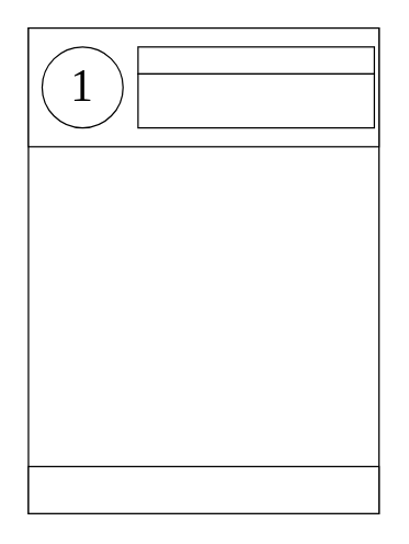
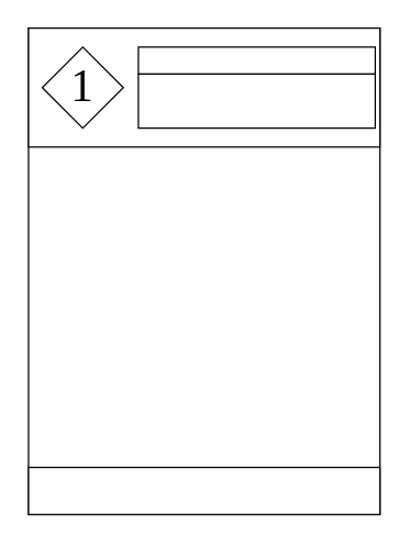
  <mxCell id="0" />
  <mxCell id="1" parent="0" />
  <mxCell id="2" value="" style="rounded=0;whiteSpace=wrap;html=1;fillColor=none;" vertex="1" parent="1"><mxGeometry x="20" y="20" width="255.905" height="354.33" as="geometry" /></mxCell>
  <mxCell id="3" value="" style="rounded=0;whiteSpace=wrap;html=1;" vertex="1" parent="1"><mxGeometry x="20" y="20" width="255.9" height="86.614" as="geometry" /></mxCell>
- <mxCell id="4" value="1" style="ellipse;whiteSpace=wrap;html=1;aspect=fixed;fontSize=33;fontFamily=Comic Sans MS;" vertex="1" parent="1"><mxGeometry x="30" y="33.78" width="59.05" height="59.055" as="geometry" /></mxCell>
+ <mxCell id="4" value="1" style="rhombus;whiteSpace=wrap;html=1;aspect=fixed;fontSize=33;fontFamily=Comic Sans MS;" vertex="1" parent="1"><mxGeometry x="30" y="33.78" width="59.05" height="59.055" as="geometry" /></mxCell>
  <mxCell id="5" value="" style="rounded=0;whiteSpace=wrap;html=1;" vertex="1" parent="1"><mxGeometry x="100" y="33.78" width="172.48" height="19.69" as="geometry" /></mxCell>
  <mxCell id="6" value="" style="rounded=0;whiteSpace=wrap;html=1;" vertex="1" parent="1"><mxGeometry x="100" y="53.47" width="172.48" height="39.37" as="geometry" /></mxCell>
  <mxCell id="7" value="" style="rounded=0;whiteSpace=wrap;html=1;" vertex="1" parent="1"><mxGeometry x="20" y="340" width="255.9" height="34.33" as="geometry" /></mxCell>
